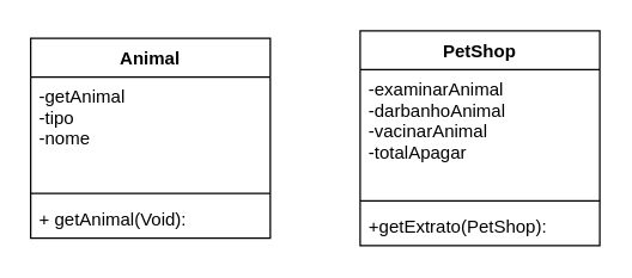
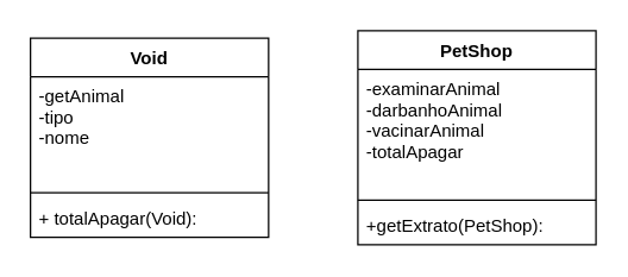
  <mxCell id="0" />
  <mxCell id="1" parent="0" />
- <mxCell id="2" value="Animal&#10;" style="swimlane;fontStyle=1;align=center;verticalAlign=top;childLayout=stackLayout;horizontal=1;startSize=26;horizontalStack=0;resizeParent=1;resizeParentMax=0;resizeLast=0;collapsible=1;marginBottom=0;" vertex="1" parent="1"><mxGeometry x="20" y="25" width="160" height="134" as="geometry" /></mxCell>
+ <mxCell id="2" value="Void&#10;" style="swimlane;fontStyle=1;align=center;verticalAlign=top;childLayout=stackLayout;horizontal=1;startSize=26;horizontalStack=0;resizeParent=1;resizeParentMax=0;resizeLast=0;collapsible=1;marginBottom=0;" vertex="1" parent="1"><mxGeometry x="20" y="25" width="160" height="134" as="geometry" /></mxCell>
  <mxCell id="3" value="-getAnimal&#10;-tipo&#10;-nome" style="text;strokeColor=none;fillColor=none;align=left;verticalAlign=top;spacingLeft=4;spacingRight=4;overflow=hidden;rotatable=0;points=[[0,0.5],[1,0.5]];portConstraint=eastwest;" vertex="1" parent="2"><mxGeometry y="26" width="160" height="74" as="geometry" /></mxCell>
  <mxCell id="4" value="" style="line;strokeWidth=1;fillColor=none;align=left;verticalAlign=middle;spacingTop=-1;spacingLeft=3;spacingRight=3;rotatable=0;labelPosition=right;points=[];portConstraint=eastwest;" vertex="1" parent="2"><mxGeometry y="100" width="160" height="8" as="geometry" /></mxCell>
- <mxCell id="5" value="+ getAnimal(Void): " style="text;strokeColor=none;fillColor=none;align=left;verticalAlign=top;spacingLeft=4;spacingRight=4;overflow=hidden;rotatable=0;points=[[0,0.5],[1,0.5]];portConstraint=eastwest;" vertex="1" parent="2"><mxGeometry y="108" width="160" height="26" as="geometry" /></mxCell>
+ <mxCell id="5" value="+ totalApagar(Void): " style="text;strokeColor=none;fillColor=none;align=left;verticalAlign=top;spacingLeft=4;spacingRight=4;overflow=hidden;rotatable=0;points=[[0,0.5],[1,0.5]];portConstraint=eastwest;" vertex="1" parent="2"><mxGeometry y="108" width="160" height="26" as="geometry" /></mxCell>
  <mxCell id="6" value="PetShop" style="swimlane;fontStyle=1;align=center;verticalAlign=top;childLayout=stackLayout;horizontal=1;startSize=26;horizontalStack=0;resizeParent=1;resizeParentMax=0;resizeLast=0;collapsible=1;marginBottom=0;" vertex="1" parent="1"><mxGeometry x="240" y="20" width="160" height="144" as="geometry" /></mxCell>
  <mxCell id="7" value="-examinarAnimal&#10;-darbanhoAnimal&#10;-vacinarAnimal&#10;-totalApagar" style="text;strokeColor=none;fillColor=none;align=left;verticalAlign=top;spacingLeft=4;spacingRight=4;overflow=hidden;rotatable=0;points=[[0,0.5],[1,0.5]];portConstraint=eastwest;" vertex="1" parent="6"><mxGeometry y="26" width="160" height="84" as="geometry" /></mxCell>
  <mxCell id="8" value="" style="line;strokeWidth=1;fillColor=none;align=left;verticalAlign=middle;spacingTop=-1;spacingLeft=3;spacingRight=3;rotatable=0;labelPosition=right;points=[];portConstraint=eastwest;" vertex="1" parent="6"><mxGeometry y="110" width="160" height="8" as="geometry" /></mxCell>
  <mxCell id="9" value="+getExtrato(PetShop): " style="text;strokeColor=none;fillColor=none;align=left;verticalAlign=top;spacingLeft=4;spacingRight=4;overflow=hidden;rotatable=0;points=[[0,0.5],[1,0.5]];portConstraint=eastwest;" vertex="1" parent="6"><mxGeometry y="118" width="160" height="26" as="geometry" /></mxCell>
